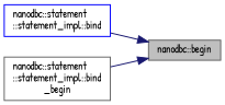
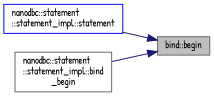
  digraph {
    fontname="Patrick Hand"
    rankdir=RL
    node [color=gray40 fillcolor=white fontname="Patrick Hand" fontsize=10 shape=record style=filled]
    edge [color=midnightblue dir=back fontname="Patrick Hand" fontsize=10 labelfontname=Helvetica labelfontsize=10 style=solid]
-   n1 [fillcolor=grey75 fontcolor=black height=0.2 label="nanodbc::begin" width=0.4]
-   n2 [color=blue height=0.2 label="nanodbc::statement\l::statement_impl::bind" width=0.4]
+   n1 [fillcolor=grey75 fontcolor=black height=0.2 label="bind::begin" width=0.4]
+   n2 [color=blue height=0.2 label="nanodbc::statement\l::statement_impl::statement" width=0.4]
    n3 [height=0.2 label="nanodbc::statement\l::statement_impl::bind\l_begin" width=0.4]
    n1 -> n2
    n1 -> n3
  }
